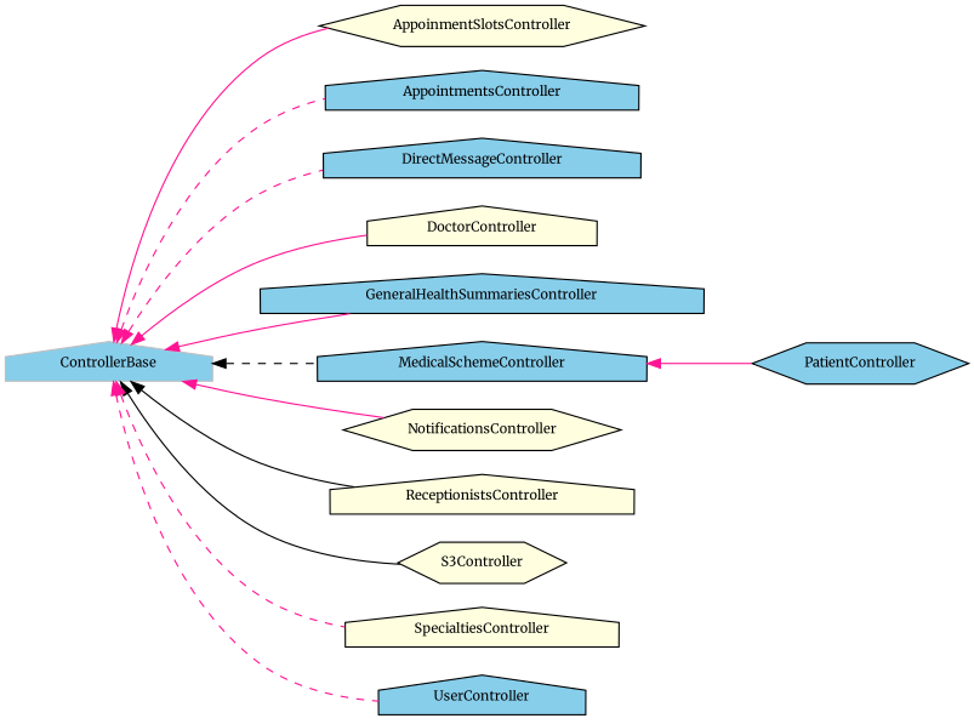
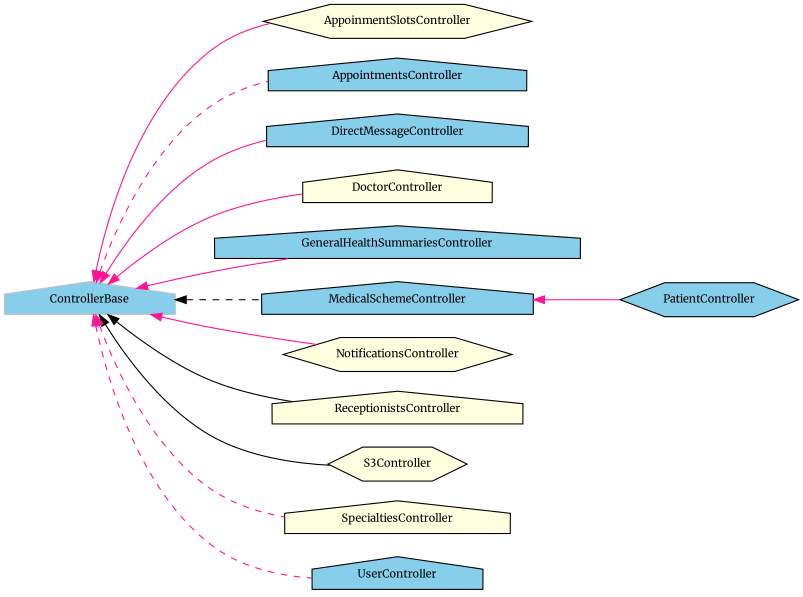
  digraph {
    fontname=Merriweather
    rankdir=LR
    node [color=black fillcolor=skyblue fontname=Merriweather fontsize=10 shape=house style=filled]
    edge [color=deeppink dir=back fontname=Merriweather fontsize=10 labelfontname=Helvetica labelfontsize=10 style=solid]
    n1 [color=grey75 height=0.2 label=ControllerBase width=0.4]
    n2 [fillcolor=lightyellow height=0.2 label=AppoinmentSlotsController shape=hexagon width=0.4]
    n3 [height=0.2 label=AppointmentsController width=0.4]
    n4 [height=0.2 label=DirectMessageController width=0.4]
    n5 [fillcolor=lightyellow height=0.2 label=DoctorController width=0.4]
    n6 [height=0.2 label=GeneralHealthSummariesController width=0.4]
    n7 [height=0.2 label=MedicalSchemeController width=0.4]
    n8 [fillcolor=lightyellow height=0.2 label=NotificationsController shape=hexagon width=0.4]
    n9 [fillcolor=lightyellow height=0.2 label=ReceptionistsController width=0.4]
    n10 [fillcolor=lightyellow height=0.2 label=S3Controller shape=hexagon width=0.4]
    n11 [fillcolor=lightyellow height=0.2 label=SpecialtiesController width=0.4]
    n12 [height=0.2 label=UserController width=0.4]
    n13 [height=0.2 label=PatientController shape=hexagon width=0.4]
    n1 -> n2
    n1 -> n3 [style=dashed]
-   n1 -> n4 [style=dashed]
+   n1 -> n4
    n1 -> n5
    n1 -> n6
    n1 -> n7 [color=black style=dashed]
    n1 -> n8
    n1 -> n9 [color=black]
    n1 -> n10 [color=black]
    n1 -> n11 [style=dashed]
    n1 -> n12 [style=dashed]
    n7 -> n13
  }
